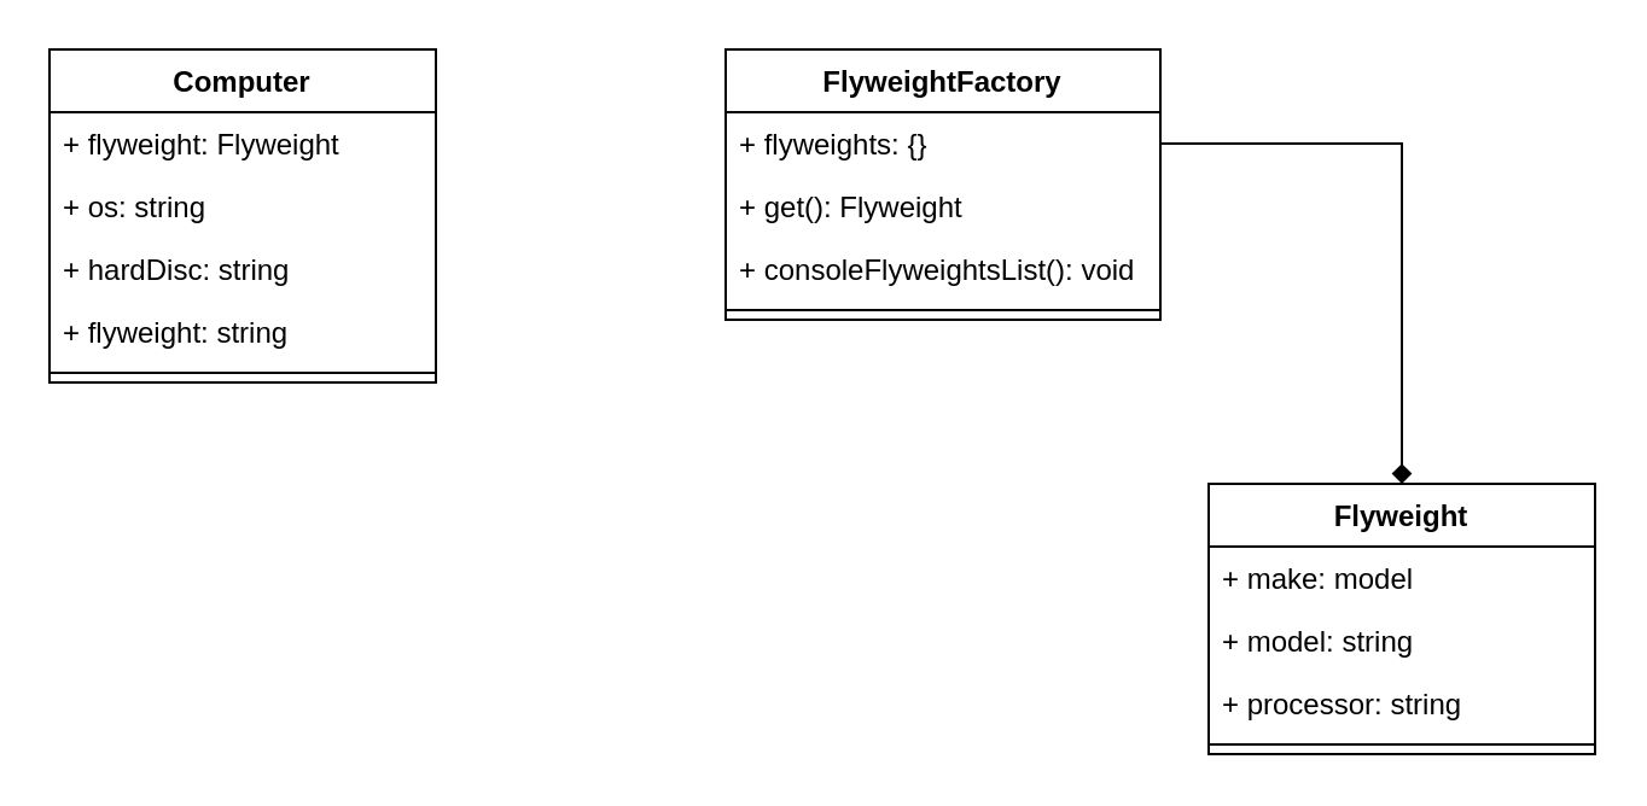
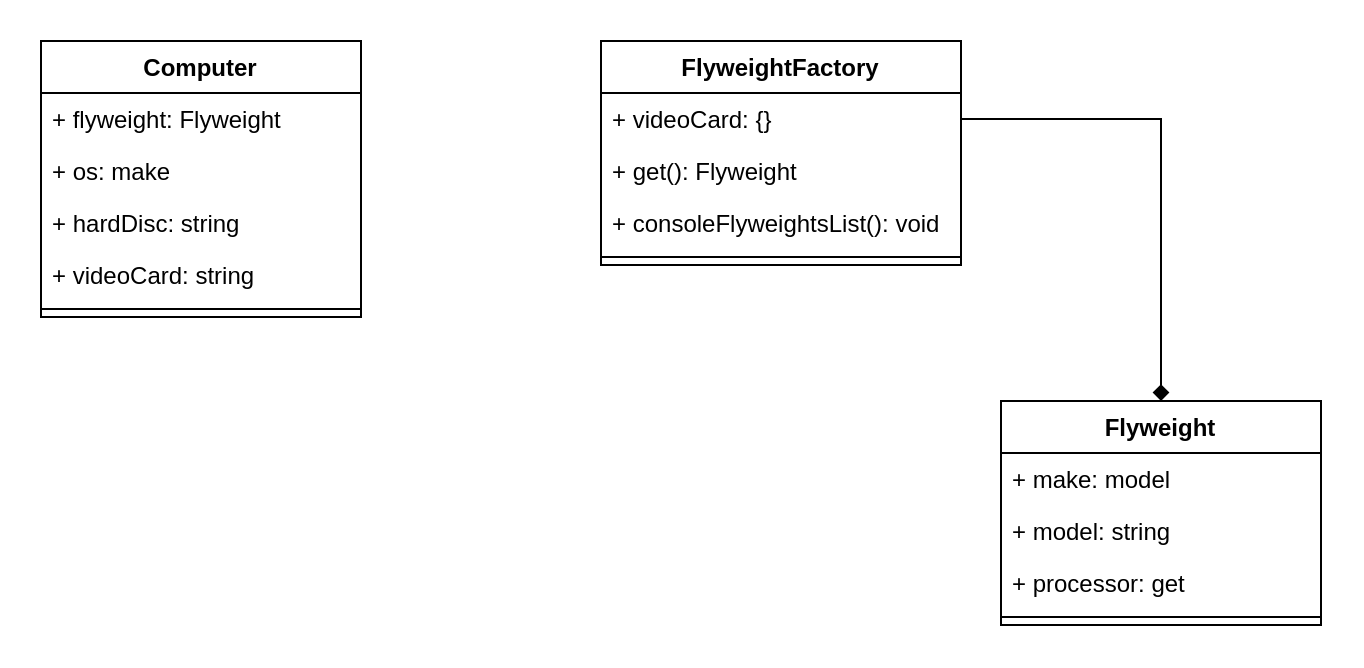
  <mxCell id="0" />
  <mxCell id="1" parent="0" />
  <mxCell id="2" value="Flyweight" style="swimlane;fontStyle=1;align=center;verticalAlign=top;childLayout=stackLayout;horizontal=1;startSize=26;horizontalStack=0;resizeParent=1;resizeParentMax=0;resizeLast=0;collapsible=1;marginBottom=0;" vertex="1" parent="1"><mxGeometry x="500" y="200" width="160" height="112" as="geometry" /></mxCell>
  <mxCell id="3" value="+ make: model" style="text;strokeColor=none;fillColor=none;align=left;verticalAlign=top;spacingLeft=4;spacingRight=4;overflow=hidden;rotatable=0;points=[[0,0.5],[1,0.5]];portConstraint=eastwest;" vertex="1" parent="2"><mxGeometry y="26" width="160" height="26" as="geometry" /></mxCell>
  <mxCell id="4" value="+ model: string" style="text;strokeColor=none;fillColor=none;align=left;verticalAlign=top;spacingLeft=4;spacingRight=4;overflow=hidden;rotatable=0;points=[[0,0.5],[1,0.5]];portConstraint=eastwest;" vertex="1" parent="2"><mxGeometry y="52" width="160" height="26" as="geometry" /></mxCell>
- <mxCell id="5" value="+ processor: string" style="text;strokeColor=none;fillColor=none;align=left;verticalAlign=top;spacingLeft=4;spacingRight=4;overflow=hidden;rotatable=0;points=[[0,0.5],[1,0.5]];portConstraint=eastwest;" vertex="1" parent="2"><mxGeometry y="78" width="160" height="26" as="geometry" /></mxCell>
+ <mxCell id="5" value="+ processor: get" style="text;strokeColor=none;fillColor=none;align=left;verticalAlign=top;spacingLeft=4;spacingRight=4;overflow=hidden;rotatable=0;points=[[0,0.5],[1,0.5]];portConstraint=eastwest;" vertex="1" parent="2"><mxGeometry y="78" width="160" height="26" as="geometry" /></mxCell>
  <mxCell id="6" value="" style="line;strokeWidth=1;fillColor=none;align=left;verticalAlign=middle;spacingTop=-1;spacingLeft=3;spacingRight=3;rotatable=0;labelPosition=right;points=[];portConstraint=eastwest;" vertex="1" parent="2"><mxGeometry y="104" width="160" height="8" as="geometry" /></mxCell>
  <mxCell id="7" value="FlyweightFactory" style="swimlane;fontStyle=1;align=center;verticalAlign=top;childLayout=stackLayout;horizontal=1;startSize=26;horizontalStack=0;resizeParent=1;resizeParentMax=0;resizeLast=0;collapsible=1;marginBottom=0;" vertex="1" parent="1"><mxGeometry x="300" y="20" width="180" height="112" as="geometry" /></mxCell>
- <mxCell id="8" value="+ flyweights: {}" style="text;strokeColor=none;fillColor=none;align=left;verticalAlign=top;spacingLeft=4;spacingRight=4;overflow=hidden;rotatable=0;points=[[0,0.5],[1,0.5]];portConstraint=eastwest;" vertex="1" parent="7"><mxGeometry y="26" width="180" height="26" as="geometry" /></mxCell>
+ <mxCell id="8" value="+ videoCard: {}" style="text;strokeColor=none;fillColor=none;align=left;verticalAlign=top;spacingLeft=4;spacingRight=4;overflow=hidden;rotatable=0;points=[[0,0.5],[1,0.5]];portConstraint=eastwest;" vertex="1" parent="7"><mxGeometry y="26" width="180" height="26" as="geometry" /></mxCell>
  <mxCell id="9" value="+ get(): Flyweight" style="text;strokeColor=none;fillColor=none;align=left;verticalAlign=top;spacingLeft=4;spacingRight=4;overflow=hidden;rotatable=0;points=[[0,0.5],[1,0.5]];portConstraint=eastwest;" vertex="1" parent="7"><mxGeometry y="52" width="180" height="26" as="geometry" /></mxCell>
  <mxCell id="10" value="+ consoleFlyweightsList(): void" style="text;strokeColor=none;fillColor=none;align=left;verticalAlign=top;spacingLeft=4;spacingRight=4;overflow=hidden;rotatable=0;points=[[0,0.5],[1,0.5]];portConstraint=eastwest;" vertex="1" parent="7"><mxGeometry y="78" width="180" height="26" as="geometry" /></mxCell>
  <mxCell id="11" value="" style="line;strokeWidth=1;fillColor=none;align=left;verticalAlign=middle;spacingTop=-1;spacingLeft=3;spacingRight=3;rotatable=0;labelPosition=right;points=[];portConstraint=eastwest;" vertex="1" parent="7"><mxGeometry y="104" width="180" height="8" as="geometry" /></mxCell>
  <mxCell id="12" value="Computer" style="swimlane;fontStyle=1;align=center;verticalAlign=top;childLayout=stackLayout;horizontal=1;startSize=26;horizontalStack=0;resizeParent=1;resizeParentMax=0;resizeLast=0;collapsible=1;marginBottom=0;" vertex="1" parent="1"><mxGeometry x="20" y="20" width="160" height="138" as="geometry" /></mxCell>
  <mxCell id="13" value="+ flyweight: Flyweight" style="text;strokeColor=none;fillColor=none;align=left;verticalAlign=top;spacingLeft=4;spacingRight=4;overflow=hidden;rotatable=0;points=[[0,0.5],[1,0.5]];portConstraint=eastwest;" vertex="1" parent="12"><mxGeometry y="26" width="160" height="26" as="geometry" /></mxCell>
- <mxCell id="14" value="+ os: string" style="text;strokeColor=none;fillColor=none;align=left;verticalAlign=top;spacingLeft=4;spacingRight=4;overflow=hidden;rotatable=0;points=[[0,0.5],[1,0.5]];portConstraint=eastwest;" vertex="1" parent="12"><mxGeometry y="52" width="160" height="26" as="geometry" /></mxCell>
+ <mxCell id="14" value="+ os: make" style="text;strokeColor=none;fillColor=none;align=left;verticalAlign=top;spacingLeft=4;spacingRight=4;overflow=hidden;rotatable=0;points=[[0,0.5],[1,0.5]];portConstraint=eastwest;" vertex="1" parent="12"><mxGeometry y="52" width="160" height="26" as="geometry" /></mxCell>
  <mxCell id="15" value="+ hardDisc: string" style="text;strokeColor=none;fillColor=none;align=left;verticalAlign=top;spacingLeft=4;spacingRight=4;overflow=hidden;rotatable=0;points=[[0,0.5],[1,0.5]];portConstraint=eastwest;" vertex="1" parent="12"><mxGeometry y="78" width="160" height="26" as="geometry" /></mxCell>
- <mxCell id="16" value="+ flyweight: string" style="text;strokeColor=none;fillColor=none;align=left;verticalAlign=top;spacingLeft=4;spacingRight=4;overflow=hidden;rotatable=0;points=[[0,0.5],[1,0.5]];portConstraint=eastwest;" vertex="1" parent="12"><mxGeometry y="104" width="160" height="26" as="geometry" /></mxCell>
+ <mxCell id="16" value="+ videoCard: string" style="text;strokeColor=none;fillColor=none;align=left;verticalAlign=top;spacingLeft=4;spacingRight=4;overflow=hidden;rotatable=0;points=[[0,0.5],[1,0.5]];portConstraint=eastwest;" vertex="1" parent="12"><mxGeometry y="104" width="160" height="26" as="geometry" /></mxCell>
  <mxCell id="17" value="" style="line;strokeWidth=1;fillColor=none;align=left;verticalAlign=middle;spacingTop=-1;spacingLeft=3;spacingRight=3;rotatable=0;labelPosition=right;points=[];portConstraint=eastwest;" vertex="1" parent="12"><mxGeometry y="130" width="160" height="8" as="geometry" /></mxCell>
  <mxCell id="18" style="edgeStyle=orthogonalEdgeStyle;rounded=0;orthogonalLoop=1;jettySize=auto;html=1;exitX=1;exitY=0.5;exitDx=0;exitDy=0;entryX=0.5;entryY=0;entryDx=0;entryDy=0;startArrow=none;startFill=0;endArrow=diamond;endFill=1;startSize=14;targetPerimeterSpacing=0;strokeWidth=1;" edge="1" parent="1" source="8" target="2"><mxGeometry relative="1" as="geometry" /></mxCell>
